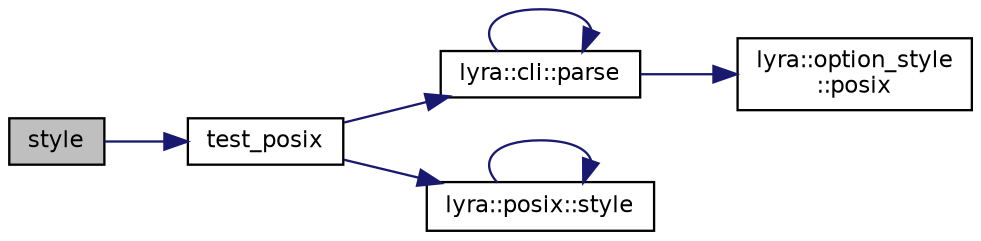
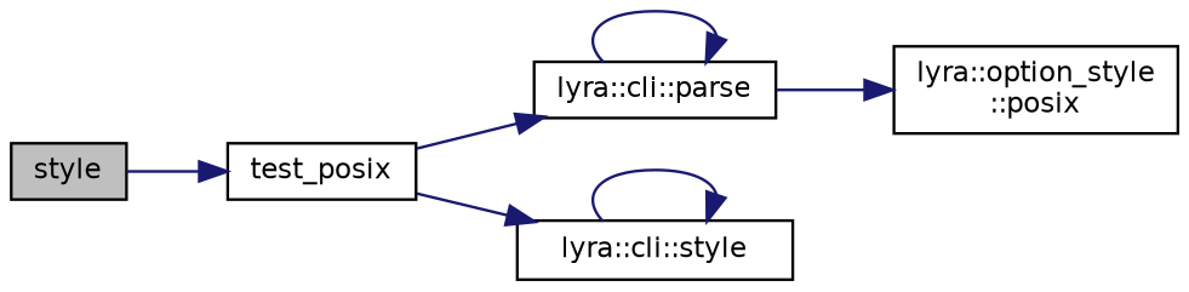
  digraph {
    rankdir=LR
    node [color=black fillcolor=white fontname=Helvetica fontsize=10 shape=record style=filled]
    edge [color=midnightblue fontname=Helvetica fontsize=10 labelfontname=Helvetica labelfontsize=10 style=solid]
    n1 [fillcolor=grey75 fontcolor=black height=0.2 label=style width=0.4]
    n2 [height=0.2 label=test_posix width=0.4]
    n3 [height=0.2 label="lyra::cli::parse" width=0.4]
-   n4 [height=0.2 label="lyra::posix::style" width=0.4]
+   n4 [height=0.2 label="lyra::cli::style" width=0.4]
    n5 [height=0.2 label="lyra::option_style\l::posix" width=0.4]
    n1 -> n2
    n2 -> n3
    n2 -> n4
    n3 -> n3
    n3 -> n5
    n4 -> n4
  }
